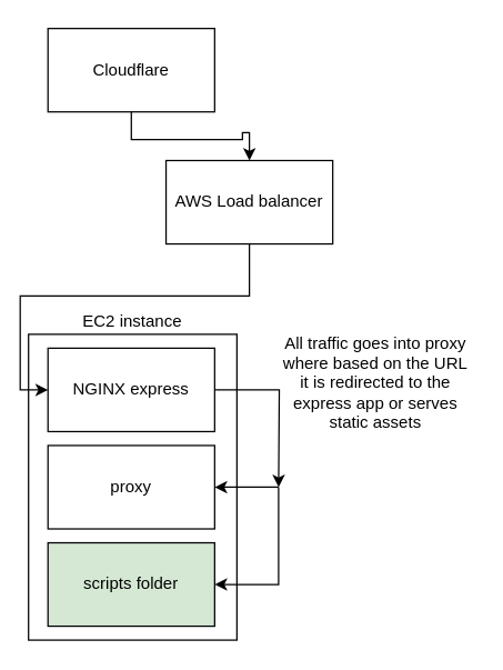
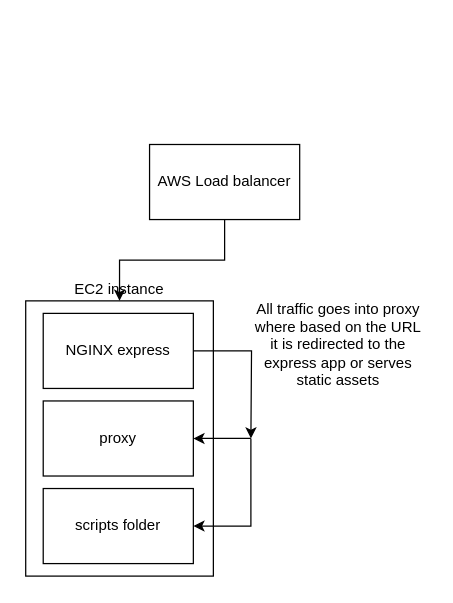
  <mxCell id="0" />
  <mxCell id="1" parent="0" />
- <mxCell id="2" style="edgeStyle=orthogonalEdgeStyle;rounded=0;orthogonalLoop=1;jettySize=auto;html=1;exitX=0.5;exitY=1;exitDx=0;exitDy=0;entryX=0.5;entryY=0;entryDx=0;entryDy=0;" edge="1" parent="1" source="3" target="4"><mxGeometry relative="1" as="geometry" /></mxCell>
- <mxCell id="3" value="Cloudflare" style="rounded=0;whiteSpace=wrap;html=1;" vertex="1" parent="1"><mxGeometry x="34" y="20" width="120" height="60" as="geometry" /></mxCell>
  <mxCell id="4" value="AWS Load balancer" style="rounded=0;whiteSpace=wrap;html=1;" vertex="1" parent="1"><mxGeometry x="119" y="115" width="120" height="60" as="geometry" /></mxCell>
  <mxCell id="5" value="EC2 instance" style="rounded=0;whiteSpace=wrap;html=1;labelPosition=center;verticalLabelPosition=top;align=center;verticalAlign=bottom;" vertex="1" parent="1"><mxGeometry x="20" y="240" width="150" height="220" as="geometry" /></mxCell>
  <mxCell id="6" style="edgeStyle=orthogonalEdgeStyle;rounded=0;orthogonalLoop=1;jettySize=auto;html=1;exitX=1;exitY=0.5;exitDx=0;exitDy=0;" edge="1" parent="1" source="7"><mxGeometry relative="1" as="geometry"><mxPoint x="200" y="350" as="targetPoint" /></mxGeometry></mxCell>
  <mxCell id="7" value="NGINX express" style="rounded=0;whiteSpace=wrap;html=1;" vertex="1" parent="1"><mxGeometry x="34" y="250" width="120" height="60" as="geometry" /></mxCell>
  <mxCell id="8" value="proxy" style="rounded=0;whiteSpace=wrap;html=1;" vertex="1" parent="1"><mxGeometry x="34" y="320" width="120" height="60" as="geometry" /></mxCell>
- <mxCell id="9" value="scripts folder" style="rounded=0;whiteSpace=wrap;html=1;fillColor=#d5e8d4;" vertex="1" parent="1"><mxGeometry x="34" y="390" width="120" height="60" as="geometry" /></mxCell>
+ <mxCell id="9" value="scripts folder" style="rounded=0;whiteSpace=wrap;html=1;" vertex="1" parent="1"><mxGeometry x="34" y="390" width="120" height="60" as="geometry" /></mxCell>
  <mxCell id="10" value="All traffic goes into proxy where based on the URL it is redirected to the express app or serves static assets" style="text;html=1;strokeColor=none;fillColor=none;align=center;verticalAlign=middle;whiteSpace=wrap;rounded=0;" vertex="1" parent="1"><mxGeometry x="200" y="240" width="140" height="70" as="geometry" /></mxCell>
  <mxCell id="11" value="" style="endArrow=classic;html=1;entryX=1;entryY=0.5;entryDx=0;entryDy=0;rounded=0;" edge="1" parent="1" target="9"><mxGeometry width="50" height="50" relative="1" as="geometry"><mxPoint x="200" y="350" as="sourcePoint" /><mxPoint x="200" y="430" as="targetPoint" /><Array as="points"><mxPoint x="200" y="420" /></Array></mxGeometry></mxCell>
  <mxCell id="12" value="" style="endArrow=classic;html=1;" edge="1" parent="1" target="8"><mxGeometry width="50" height="50" relative="1" as="geometry"><mxPoint x="200" y="350" as="sourcePoint" /><mxPoint x="250" y="300" as="targetPoint" /></mxGeometry></mxCell>
- <mxCell id="13" style="edgeStyle=orthogonalEdgeStyle;rounded=0;orthogonalLoop=1;jettySize=auto;html=1;exitX=0.5;exitY=1;exitDx=0;exitDy=0;entryX=0;entryY=0.5;entryDx=0;entryDy=0;" edge="1" parent="1" source="4" target="7"><mxGeometry relative="1" as="geometry" /></mxCell>
+ <mxCell id="13" style="edgeStyle=orthogonalEdgeStyle;rounded=0;orthogonalLoop=1;jettySize=auto;html=1;exitX=0.5;exitY=1;exitDx=0;exitDy=0;" edge="1" parent="1" source="4" target="5"><mxGeometry relative="1" as="geometry" /></mxCell>
